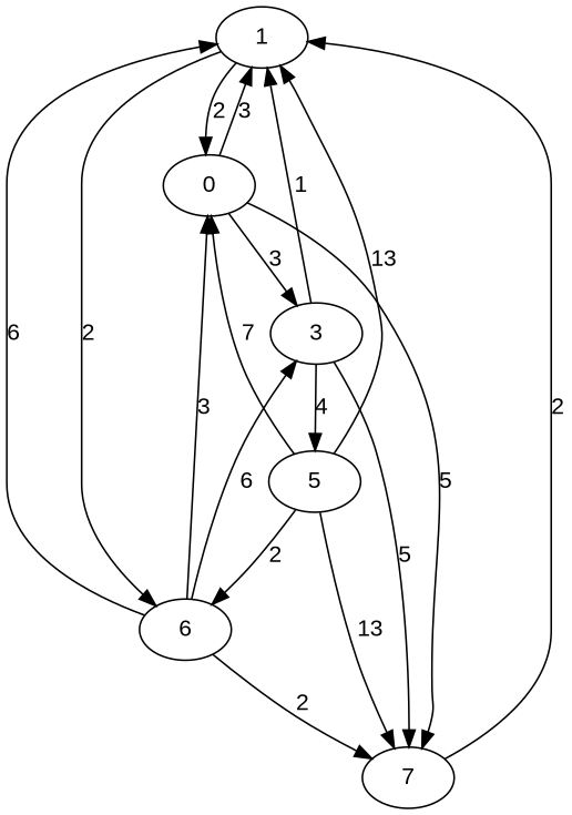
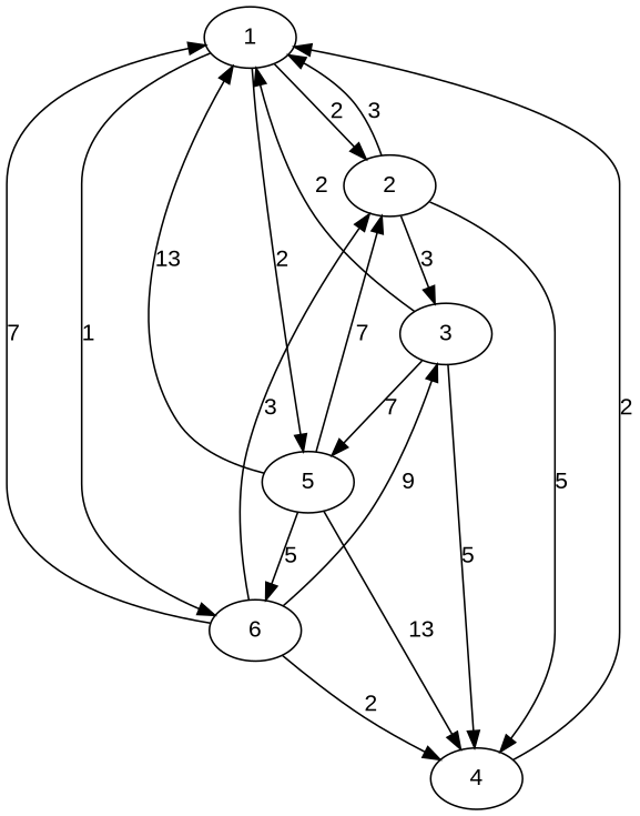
  digraph {
    fontname="Liberation Sans"
    node [fontname="Liberation Sans"]
    edge [fontname="Liberation Sans"]
    1
-   2 [label=0]
+   2
    5
    6
    3
-   4 [label=7]
+   4
    1 -> 2 [label=2]
-   1 -> 6 [label=2]
+   1 -> 5 [label=2]
+   1 -> 6 [label=1]
    2 -> 1 [label=3]
    2 -> 3 [label=3]
    2 -> 4 [label=5]
    5 -> 1 [label=13]
    5 -> 2 [label=7]
-   5 -> 6 [label=2]
+   5 -> 6 [label=5]
    5 -> 4 [label=13]
-   6 -> 1 [label=6]
+   6 -> 1 [label=7]
    6 -> 2 [label=3]
-   6 -> 3 [label=6]
+   6 -> 3 [label=9]
    6 -> 4 [label=2]
-   3 -> 1 [label=1]
-   3 -> 5 [label=4]
+   3 -> 1 [label=2]
+   3 -> 5 [label=7]
    3 -> 4 [label=5]
    4 -> 1 [label=2]
  }
